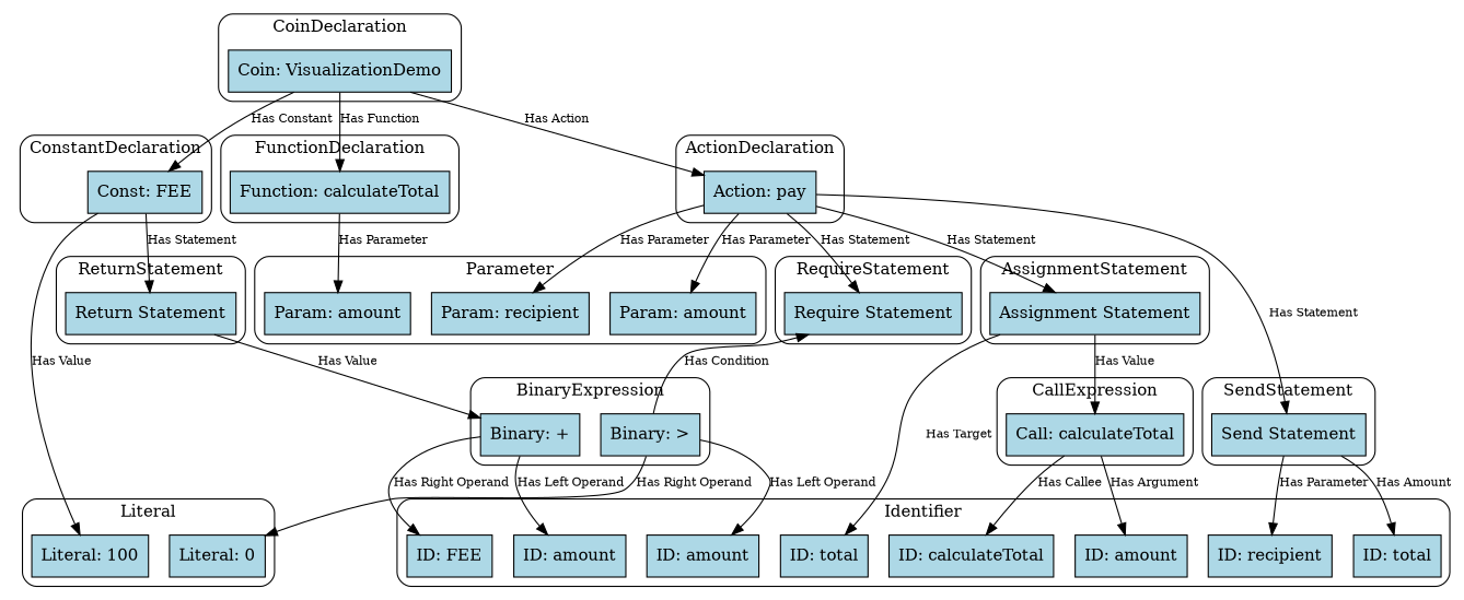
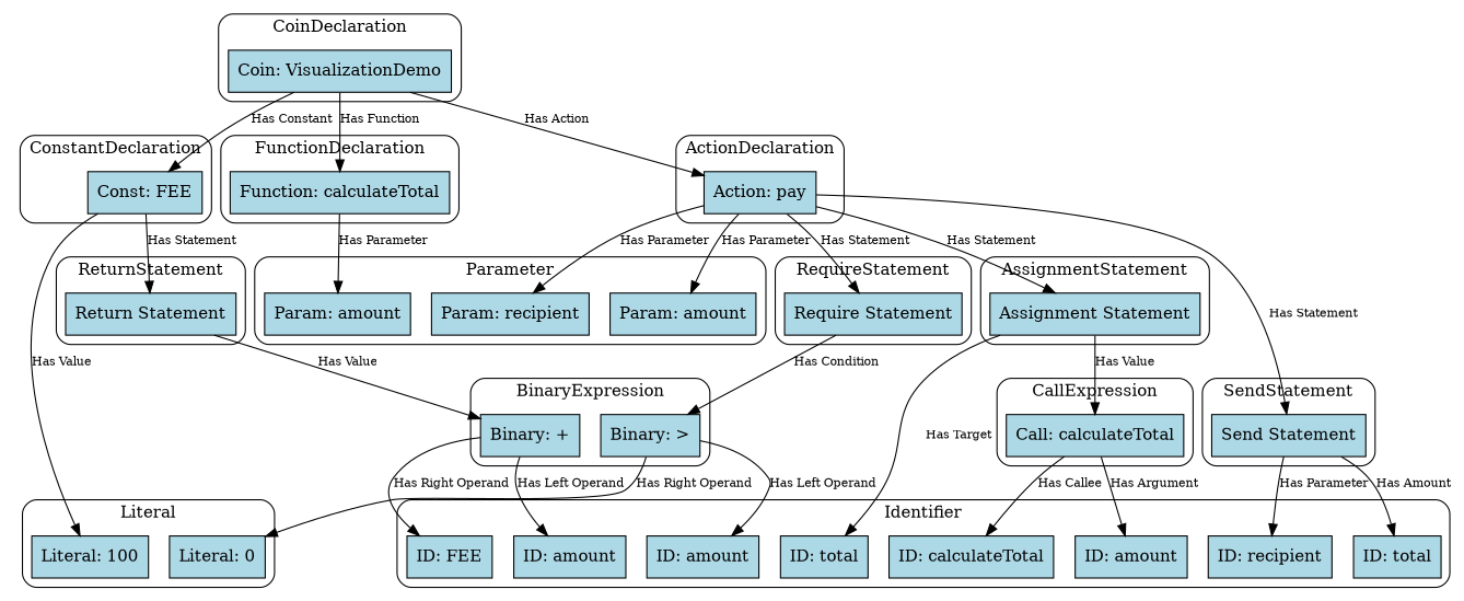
  digraph {
    rankdir=TB
    node [fillcolor=lightblue shape=box style=filled]
    edge [fontsize=10]
    n1 [label="Const: FEE"]
    n2 [label="Coin: VisualizationDemo"]
    n3 [label="Literal: 100"]
    n4 [label="Literal: 0"]
    n5 [label="Function: calculateTotal"]
    n6 [label="Param: amount"]
    n7 [label="Param: recipient"]
    n8 [label="Param: amount"]
    n9 [label="Return Statement"]
    n10 [label="Binary: +"]
    n11 [label="Binary: >"]
    n12 [label="ID: amount"]
    n13 [label="ID: FEE"]
    n14 [label="ID: amount"]
    n15 [label="ID: total"]
    n16 [label="ID: calculateTotal"]
    n17 [label="ID: amount"]
    n18 [label="ID: recipient"]
    n19 [label="ID: total"]
    n20 [label="Action: pay"]
    n21 [label="Require Statement"]
    n22 [label="Assignment Statement"]
    n23 [label="Call: calculateTotal"]
    n24 [label="Send Statement"]
    subgraph cluster_1 {
      label=ConstantDeclaration
      style=rounded
      n1
    }
    subgraph cluster_2 {
      label=CoinDeclaration
      style=rounded
      n2
    }
    subgraph cluster_3 {
      label=Literal
      style=rounded
      n3
      n4
    }
    subgraph cluster_4 {
      label=FunctionDeclaration
      style=rounded
      n5
    }
    subgraph cluster_5 {
      label=Parameter
      style=rounded
      n6
      n7
      n8
    }
    subgraph cluster_6 {
      label=ReturnStatement
      style=rounded
      n9
    }
    subgraph cluster_7 {
      label=BinaryExpression
      style=rounded
      n10
      n11
    }
    subgraph cluster_8 {
      label=Identifier
      style=rounded
      n12
      n13
      n14
      n15
      n16
      n17
      n18
      n19
    }
    subgraph cluster_9 {
      label=ActionDeclaration
      style=rounded
      n20
    }
    subgraph cluster_10 {
      label=RequireStatement
      style=rounded
      n21
    }
    subgraph cluster_11 {
      label=AssignmentStatement
      style=rounded
      n22
    }
    subgraph cluster_12 {
      label=CallExpression
      style=rounded
      n23
    }
    subgraph cluster_13 {
      label=SendStatement
      style=rounded
      n24
    }
    n1 -> n3 [label="Has Value"]
    n1 -> n9 [label="Has Statement"]
    n2 -> n1 [label="Has Constant"]
    n2 -> n5 [label="Has Function"]
    n2 -> n20 [label="Has Action"]
    n5 -> n6 [label="Has Parameter"]
    n9 -> n10 [label="Has Value"]
    n10 -> n12 [label="Has Left Operand"]
    n10 -> n13 [label="Has Right Operand"]
    n11 -> n4 [label="Has Right Operand"]
    n11 -> n14 [label="Has Left Operand"]
    n20 -> n7 [label="Has Parameter"]
    n20 -> n8 [label="Has Parameter"]
    n20 -> n21 [label="Has Statement"]
    n20 -> n22 [label="Has Statement"]
    n20 -> n24 [label="Has Statement"]
-   n11 -> n21 [label="Has Condition"]
+   n21 -> n11 [label="Has Condition"]
    n22 -> n15 [label="Has Target"]
    n22 -> n23 [label="Has Value"]
    n23 -> n16 [label="Has Callee"]
    n23 -> n17 [label="Has Argument"]
    n24 -> n18 [label="Has Parameter"]
    n24 -> n19 [label="Has Amount"]
  }
